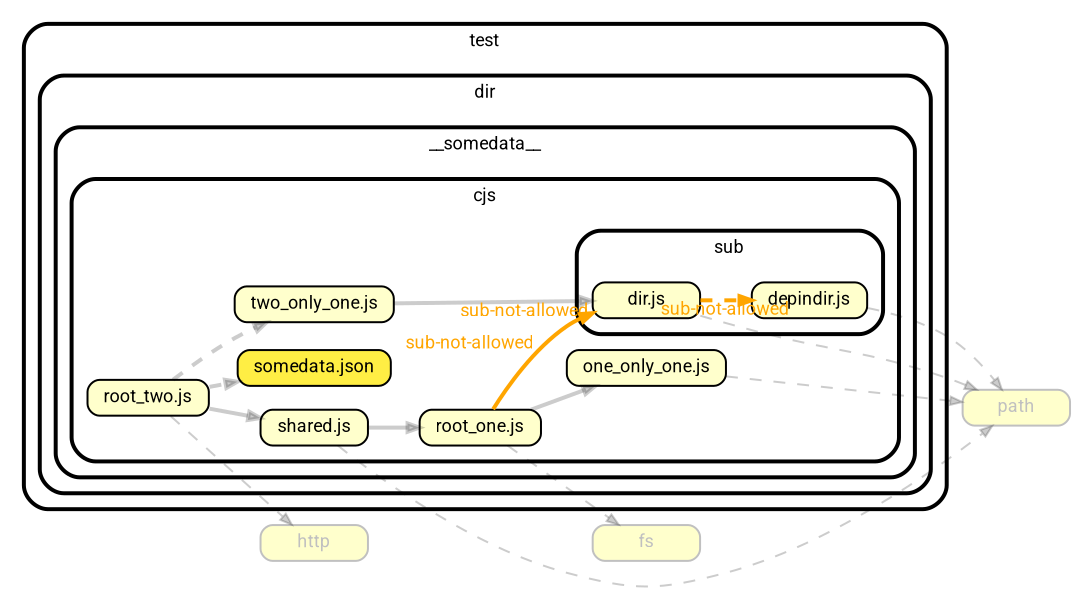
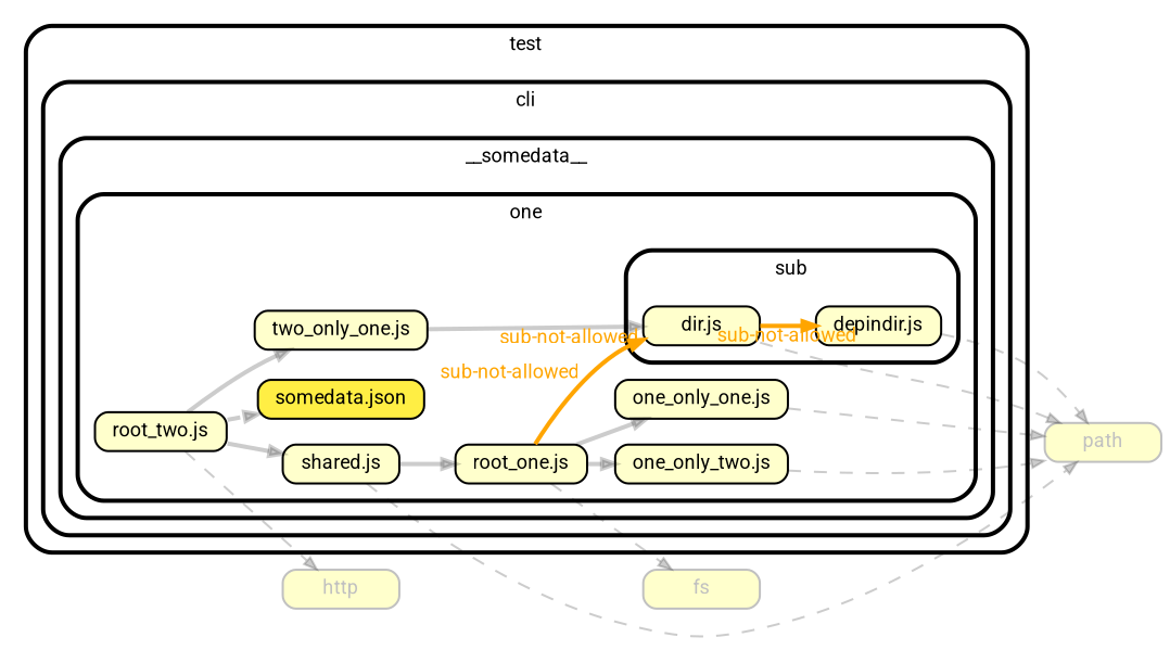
  strict digraph {
    compound=true
    fillcolor="#ffffff"
    fontname=Roboto
    fontsize=9
    nodesep=0.16
    rankdir=LR
    ranksep=0.18
    splines=true
    style="rounded,bold,filled"
    node [color=black fillcolor="#ffffcc" fontcolor=black fontname=Roboto fontsize=9 shape=box style="rounded, filled"]
    edge [arrowhead=normal arrowsize=0.6 color="#00000033" fontname=Roboto fontsize=9 penwidth=2.0]
    n1 [height=0.2 label=<dir.js>]
    n2 [height=0.2 label=<depindir.js>]
    n3 [height=0.2 label=<one_only_one.js>]
+   n4 [height=0.2 label=<one_only_two.js>]
    n5 [height=0.2 label=<root_one.js>]
    n6 [height=0.2 label=<shared.js>]
    n7 [height=0.2 label=<root_two.js>]
    n8 [fillcolor="#ffee44" height=0.2 label=<somedata.json>]
    n9 [height=0.2 label=<two_only_one.js>]
    n10 [color=grey fontcolor=grey height=0.2 label=path]
    n11 [color=grey fontcolor=grey height=0.2 label=fs]
    n12 [color=grey fontcolor=grey height=0.2 label=http]
    subgraph cluster_1 {
      label=test
      subgraph cluster_2 {
-       label=dir
+       label=cli
        subgraph cluster_3 {
          label=__somedata__
          subgraph cluster_4 {
-           label=cjs
+           label=one
            n3
+           n4
            n5
            n6
            n7
            n8
            n9
            subgraph cluster_5 {
              label=sub
              n1
              n2
            }
          }
        }
      }
    }
-   n1 -> n2 [color=orange fontcolor=orange xlabel="sub-not-allowed" style=dashed]
+   n1 -> n2 [color=orange fontcolor=orange xlabel="sub-not-allowed"]
    n1 -> n10 [penwidth=1.0 style=dashed]
    n2 -> n10 [penwidth=1.0 style=dashed]
    n3 -> n10 [penwidth=1.0 style=dashed]
+   n4 -> n10 [penwidth=1.0 style=dashed]
    n5 -> n1 [color=orange fontcolor=orange xlabel="sub-not-allowed"]
    n5 -> n3
+   n5 -> n4
    n5 -> n11 [penwidth=1.0 style=dashed]
    n6 -> n5
    n6 -> n10 [penwidth=1.0 style=dashed]
    n7 -> n6
    n7 -> n8 [style=dashed]
-   n7 -> n9 [style=dashed]
+   n7 -> n9
    n7 -> n12 [penwidth=1.0 style=dashed]
    n9 -> n1 [fontcolor=orange xlabel="sub-not-allowed"]
  }
